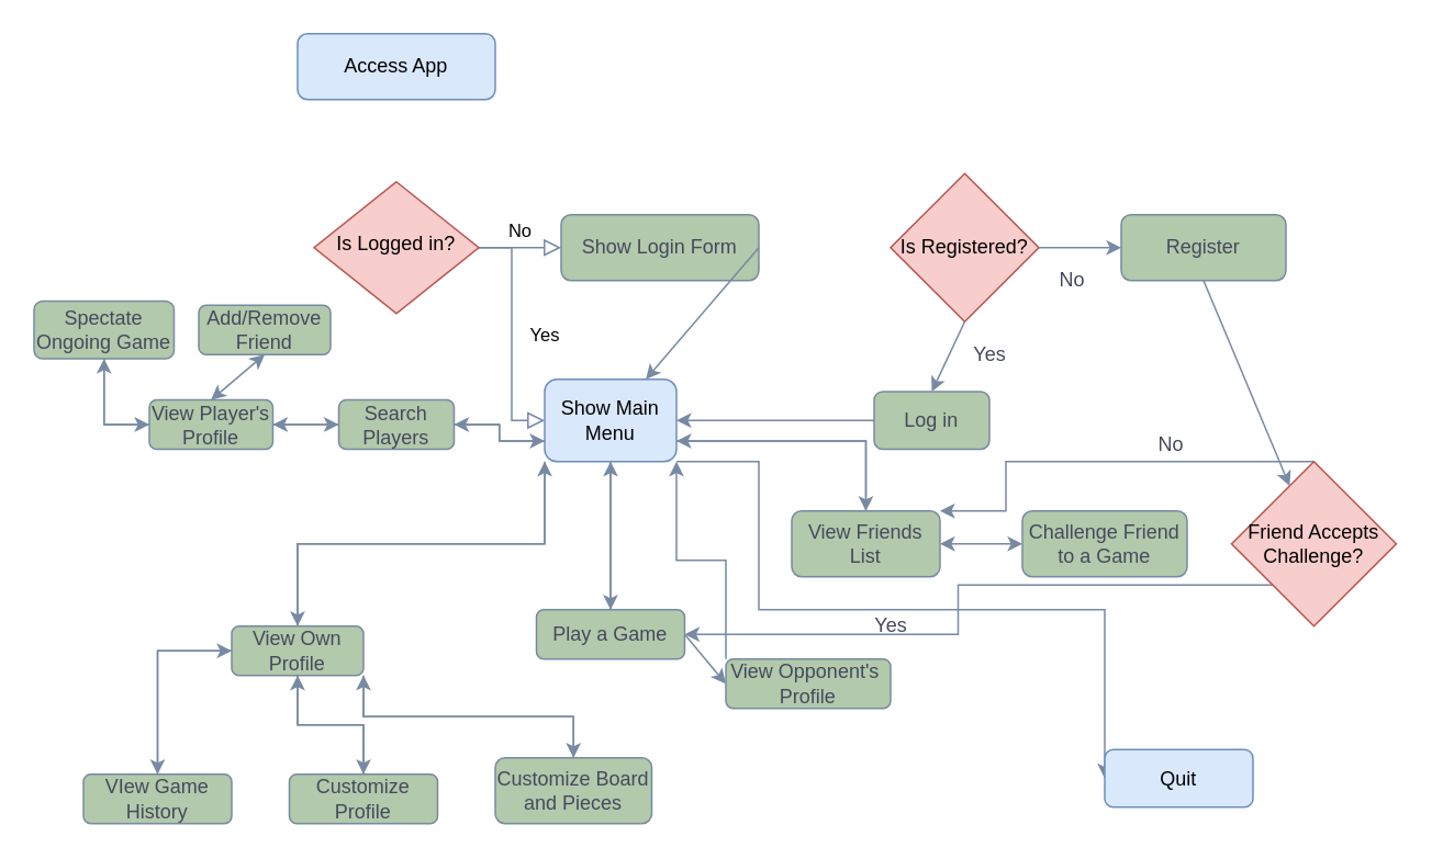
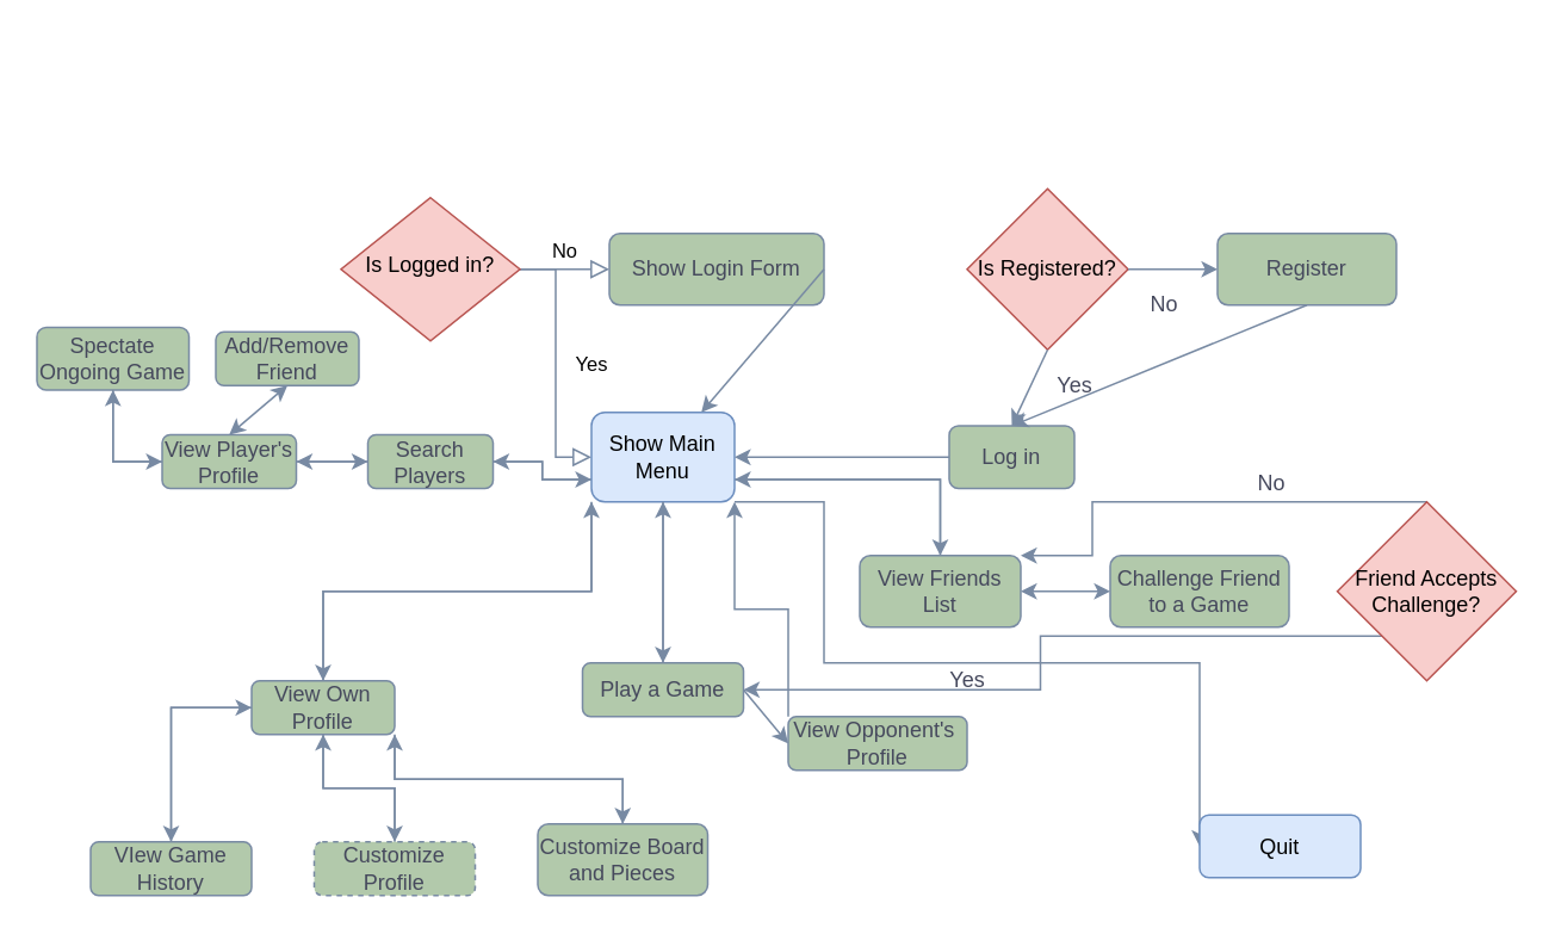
  <mxCell id="0" />
  <mxCell id="1" parent="0" />
- <mxCell id="2" value="Access App" style="rounded=1;whiteSpace=wrap;html=1;fontSize=12;glass=0;strokeWidth=1;shadow=0;fillColor=#dae8fc;strokeColor=#6c8ebf;labelBackgroundColor=none;" parent="1" vertex="1"><mxGeometry x="180" y="20" width="120" height="40" as="geometry" /></mxCell>
  <mxCell id="3" value="Yes" style="rounded=0;html=1;jettySize=auto;orthogonalLoop=1;fontSize=11;endArrow=block;endFill=0;endSize=8;strokeWidth=1;shadow=0;labelBackgroundColor=none;edgeStyle=orthogonalEdgeStyle;entryX=0;entryY=0.5;entryDx=0;entryDy=0;strokeColor=#788AA3;fontColor=default;" parent="1" source="5" target="20" edge="1"><mxGeometry y="20" relative="1" as="geometry"><mxPoint as="offset" /><mxPoint x="240" y="230" as="targetPoint" /></mxGeometry></mxCell>
  <mxCell id="4" value="No" style="edgeStyle=orthogonalEdgeStyle;rounded=0;html=1;jettySize=auto;orthogonalLoop=1;fontSize=11;endArrow=block;endFill=0;endSize=8;strokeWidth=1;shadow=0;labelBackgroundColor=none;strokeColor=#788AA3;fontColor=default;" parent="1" source="5" target="6" edge="1"><mxGeometry y="10" relative="1" as="geometry"><mxPoint as="offset" /></mxGeometry></mxCell>
  <mxCell id="5" value="Is Logged in?" style="rhombus;whiteSpace=wrap;html=1;shadow=0;fontFamily=Helvetica;fontSize=12;align=center;strokeWidth=1;spacing=6;spacingTop=-4;labelBackgroundColor=none;fillColor=#f8cecc;strokeColor=#b85450;" parent="1" vertex="1"><mxGeometry x="190" y="110" width="100" height="80" as="geometry" /></mxCell>
  <mxCell id="6" value="Show Login Form" style="rounded=1;whiteSpace=wrap;html=1;fontSize=12;glass=0;strokeWidth=1;shadow=0;labelBackgroundColor=none;fillColor=#B2C9AB;strokeColor=#788AA3;fontColor=#46495D;" parent="1" vertex="1"><mxGeometry x="340" y="130" width="120" height="40" as="geometry" /></mxCell>
  <mxCell id="7" value="" style="endArrow=classic;html=1;rounded=0;exitX=1;exitY=0.5;exitDx=0;exitDy=0;labelBackgroundColor=none;strokeColor=#788AA3;fontColor=default;" edge="1" parent="1" source="6" target="20"><mxGeometry width="50" height="50" relative="1" as="geometry"><mxPoint x="410" y="270" as="sourcePoint" /><mxPoint x="550" y="146.786" as="targetPoint" /></mxGeometry></mxCell>
  <mxCell id="8" value="Is Registered?" style="rhombus;whiteSpace=wrap;html=1;labelBackgroundColor=none;fillColor=#f8cecc;strokeColor=#b85450;" vertex="1" parent="1"><mxGeometry x="540" y="105" width="90" height="90" as="geometry" /></mxCell>
  <mxCell id="9" value="Log in" style="rounded=1;whiteSpace=wrap;html=1;labelBackgroundColor=none;fillColor=#B2C9AB;strokeColor=#788AA3;fontColor=#46495D;" vertex="1" parent="1"><mxGeometry x="530" y="237.5" width="70" height="35" as="geometry" /></mxCell>
  <mxCell id="10" value="" style="endArrow=classic;html=1;rounded=0;entryX=0.5;entryY=0;entryDx=0;entryDy=0;exitX=0.5;exitY=1;exitDx=0;exitDy=0;labelBackgroundColor=none;strokeColor=#788AA3;fontColor=default;" edge="1" parent="1" source="8" target="9"><mxGeometry width="50" height="50" relative="1" as="geometry"><mxPoint x="585" y="200" as="sourcePoint" /><mxPoint x="460" y="220" as="targetPoint" /></mxGeometry></mxCell>
  <mxCell id="11" value="Yes" style="text;html=1;align=center;verticalAlign=middle;resizable=0;points=[];autosize=1;strokeColor=none;fillColor=none;labelBackgroundColor=none;fontColor=#46495D;" vertex="1" parent="1"><mxGeometry x="580" y="200" width="40" height="30" as="geometry" /></mxCell>
  <mxCell id="12" value="Register" style="rounded=1;whiteSpace=wrap;html=1;labelBackgroundColor=none;fillColor=#B2C9AB;strokeColor=#788AA3;fontColor=#46495D;" vertex="1" parent="1"><mxGeometry x="680" y="130" width="100" height="40" as="geometry" /></mxCell>
  <mxCell id="13" value="" style="endArrow=classic;html=1;rounded=0;exitX=1;exitY=0.5;exitDx=0;exitDy=0;entryX=0;entryY=0.5;entryDx=0;entryDy=0;labelBackgroundColor=none;strokeColor=#788AA3;fontColor=default;" edge="1" parent="1" source="8" target="12"><mxGeometry width="50" height="50" relative="1" as="geometry"><mxPoint x="410" y="270" as="sourcePoint" /><mxPoint x="460" y="220" as="targetPoint" /></mxGeometry></mxCell>
  <mxCell id="14" value="No" style="text;html=1;align=center;verticalAlign=middle;resizable=0;points=[];autosize=1;strokeColor=none;fillColor=none;labelBackgroundColor=none;fontColor=#46495D;" vertex="1" parent="1"><mxGeometry x="630" y="155" width="40" height="30" as="geometry" /></mxCell>
- <mxCell id="15" value="" style="endArrow=classic;html=1;rounded=0;exitX=0.5;exitY=1;exitDx=0;exitDy=0;labelBackgroundColor=none;strokeColor=#788AA3;fontColor=default;" edge="1" parent="1" source="12" target="55"><mxGeometry width="50" height="50" relative="1" as="geometry"><mxPoint x="410" y="270" as="sourcePoint" /><mxPoint x="460" y="220" as="targetPoint" /></mxGeometry></mxCell>
+ <mxCell id="15" value="" style="endArrow=classic;html=1;rounded=0;exitX=0.5;exitY=1;exitDx=0;exitDy=0;entryX=0.5;entryY=0;entryDx=0;entryDy=0;labelBackgroundColor=none;strokeColor=#788AA3;fontColor=default;" edge="1" parent="1" source="12" target="9"><mxGeometry width="50" height="50" relative="1" as="geometry"><mxPoint x="410" y="270" as="sourcePoint" /><mxPoint x="460" y="220" as="targetPoint" /></mxGeometry></mxCell>
  <mxCell id="16" style="edgeStyle=orthogonalEdgeStyle;rounded=0;orthogonalLoop=1;jettySize=auto;html=1;exitX=0;exitY=1;exitDx=0;exitDy=0;entryX=0.5;entryY=0;entryDx=0;entryDy=0;labelBackgroundColor=none;strokeColor=#788AA3;fontColor=default;" edge="1" parent="1" source="20" target="32"><mxGeometry relative="1" as="geometry" /></mxCell>
  <mxCell id="17" style="edgeStyle=orthogonalEdgeStyle;rounded=0;orthogonalLoop=1;jettySize=auto;html=1;exitX=0;exitY=0.75;exitDx=0;exitDy=0;entryX=1;entryY=0.5;entryDx=0;entryDy=0;labelBackgroundColor=none;strokeColor=#788AA3;fontColor=default;" edge="1" parent="1" source="20" target="41"><mxGeometry relative="1" as="geometry" /></mxCell>
  <mxCell id="18" style="edgeStyle=orthogonalEdgeStyle;rounded=0;orthogonalLoop=1;jettySize=auto;html=1;exitX=1;exitY=0.75;exitDx=0;exitDy=0;entryX=0.5;entryY=0;entryDx=0;entryDy=0;labelBackgroundColor=none;strokeColor=#788AA3;fontColor=default;" edge="1" parent="1" source="20" target="49"><mxGeometry relative="1" as="geometry" /></mxCell>
  <mxCell id="19" style="edgeStyle=orthogonalEdgeStyle;rounded=0;orthogonalLoop=1;jettySize=auto;html=1;exitX=1;exitY=1;exitDx=0;exitDy=0;entryX=0;entryY=0.5;entryDx=0;entryDy=0;strokeColor=#788AA3;fontColor=#46495D;fillColor=#B2C9AB;" edge="1" parent="1" source="20" target="58"><mxGeometry relative="1" as="geometry"><Array as="points"><mxPoint x="460" y="280" /><mxPoint x="460" y="370" /><mxPoint x="670" y="370" /></Array></mxGeometry></mxCell>
  <mxCell id="20" value="Show Main Menu" style="rounded=1;whiteSpace=wrap;html=1;labelBackgroundColor=none;fillColor=#dae8fc;strokeColor=#6c8ebf;" vertex="1" parent="1"><mxGeometry x="330" y="230" width="80" height="50" as="geometry" /></mxCell>
  <mxCell id="21" value="" style="endArrow=classic;html=1;rounded=0;exitX=0;exitY=0.5;exitDx=0;exitDy=0;entryX=1;entryY=0.5;entryDx=0;entryDy=0;labelBackgroundColor=none;strokeColor=#788AA3;fontColor=default;" edge="1" parent="1" source="9" target="20"><mxGeometry width="50" height="50" relative="1" as="geometry"><mxPoint x="410" y="270" as="sourcePoint" /><mxPoint x="460" y="220" as="targetPoint" /><Array as="points" /></mxGeometry></mxCell>
  <mxCell id="22" style="edgeStyle=orthogonalEdgeStyle;rounded=0;orthogonalLoop=1;jettySize=auto;html=1;exitX=0.5;exitY=0;exitDx=0;exitDy=0;labelBackgroundColor=none;strokeColor=#788AA3;fontColor=default;" edge="1" parent="1" source="23"><mxGeometry relative="1" as="geometry"><mxPoint x="370" y="280" as="targetPoint" /></mxGeometry></mxCell>
  <mxCell id="23" value="Play a Game" style="rounded=1;whiteSpace=wrap;html=1;labelBackgroundColor=none;fillColor=#B2C9AB;strokeColor=#788AA3;fontColor=#46495D;" vertex="1" parent="1"><mxGeometry x="325" y="370" width="90" height="30" as="geometry" /></mxCell>
  <mxCell id="24" value="" style="endArrow=classic;html=1;rounded=0;exitX=0.5;exitY=1;exitDx=0;exitDy=0;entryX=0.5;entryY=0;entryDx=0;entryDy=0;labelBackgroundColor=none;strokeColor=#788AA3;fontColor=default;" edge="1" parent="1" source="20" target="23"><mxGeometry width="50" height="50" relative="1" as="geometry"><mxPoint x="410" y="440" as="sourcePoint" /><mxPoint x="460" y="390" as="targetPoint" /></mxGeometry></mxCell>
  <mxCell id="25" style="edgeStyle=orthogonalEdgeStyle;rounded=0;orthogonalLoop=1;jettySize=auto;html=1;exitX=0;exitY=0;exitDx=0;exitDy=0;entryX=1;entryY=1;entryDx=0;entryDy=0;labelBackgroundColor=none;strokeColor=#788AA3;fontColor=default;" edge="1" parent="1" source="26" target="20"><mxGeometry relative="1" as="geometry" /></mxCell>
  <mxCell id="26" value="View Opponent's&amp;nbsp;&lt;br&gt;Profile" style="rounded=1;whiteSpace=wrap;html=1;labelBackgroundColor=none;fillColor=#B2C9AB;strokeColor=#788AA3;fontColor=#46495D;" vertex="1" parent="1"><mxGeometry x="440" y="400" width="100" height="30" as="geometry" /></mxCell>
  <mxCell id="27" value="" style="endArrow=classic;html=1;rounded=0;exitX=1;exitY=0.5;exitDx=0;exitDy=0;entryX=0;entryY=0.5;entryDx=0;entryDy=0;labelBackgroundColor=none;strokeColor=#788AA3;fontColor=default;" edge="1" parent="1" source="23" target="26"><mxGeometry width="50" height="50" relative="1" as="geometry"><mxPoint x="410" y="500" as="sourcePoint" /><mxPoint x="460" y="450" as="targetPoint" /></mxGeometry></mxCell>
  <mxCell id="28" style="edgeStyle=orthogonalEdgeStyle;rounded=0;orthogonalLoop=1;jettySize=auto;html=1;exitX=0;exitY=0.5;exitDx=0;exitDy=0;entryX=0.5;entryY=0;entryDx=0;entryDy=0;labelBackgroundColor=none;strokeColor=#788AA3;fontColor=default;" edge="1" parent="1" source="32" target="34"><mxGeometry relative="1" as="geometry" /></mxCell>
  <mxCell id="29" style="edgeStyle=orthogonalEdgeStyle;rounded=0;orthogonalLoop=1;jettySize=auto;html=1;exitX=0.5;exitY=1;exitDx=0;exitDy=0;entryX=0.5;entryY=0;entryDx=0;entryDy=0;labelBackgroundColor=none;strokeColor=#788AA3;fontColor=default;" edge="1" parent="1" source="32" target="36"><mxGeometry relative="1" as="geometry" /></mxCell>
  <mxCell id="30" style="edgeStyle=orthogonalEdgeStyle;rounded=0;orthogonalLoop=1;jettySize=auto;html=1;exitX=1;exitY=1;exitDx=0;exitDy=0;entryX=0.5;entryY=0;entryDx=0;entryDy=0;labelBackgroundColor=none;strokeColor=#788AA3;fontColor=default;" edge="1" parent="1" source="32" target="38"><mxGeometry relative="1" as="geometry" /></mxCell>
  <mxCell id="31" style="edgeStyle=orthogonalEdgeStyle;rounded=0;orthogonalLoop=1;jettySize=auto;html=1;exitX=0.5;exitY=0;exitDx=0;exitDy=0;entryX=0;entryY=1;entryDx=0;entryDy=0;labelBackgroundColor=none;strokeColor=#788AA3;fontColor=default;" edge="1" parent="1" source="32" target="20"><mxGeometry relative="1" as="geometry" /></mxCell>
  <mxCell id="32" value="View Own Profile" style="rounded=1;whiteSpace=wrap;html=1;labelBackgroundColor=none;fillColor=#B2C9AB;strokeColor=#788AA3;fontColor=#46495D;" vertex="1" parent="1"><mxGeometry x="140" y="380" width="80" height="30" as="geometry" /></mxCell>
  <mxCell id="33" style="edgeStyle=orthogonalEdgeStyle;rounded=0;orthogonalLoop=1;jettySize=auto;html=1;exitX=0.5;exitY=0;exitDx=0;exitDy=0;entryX=0;entryY=0.5;entryDx=0;entryDy=0;labelBackgroundColor=none;strokeColor=#788AA3;fontColor=default;" edge="1" parent="1" source="34" target="32"><mxGeometry relative="1" as="geometry" /></mxCell>
  <mxCell id="34" value="VIew Game History" style="rounded=1;whiteSpace=wrap;html=1;labelBackgroundColor=none;fillColor=#B2C9AB;strokeColor=#788AA3;fontColor=#46495D;" vertex="1" parent="1"><mxGeometry x="50" y="470" width="90" height="30" as="geometry" /></mxCell>
  <mxCell id="35" style="edgeStyle=orthogonalEdgeStyle;rounded=0;orthogonalLoop=1;jettySize=auto;html=1;exitX=0.5;exitY=0;exitDx=0;exitDy=0;entryX=0.5;entryY=1;entryDx=0;entryDy=0;labelBackgroundColor=none;strokeColor=#788AA3;fontColor=default;" edge="1" parent="1" source="36" target="32"><mxGeometry relative="1" as="geometry" /></mxCell>
- <mxCell id="36" value="Customize&lt;br&gt;Profile" style="rounded=1;whiteSpace=wrap;html=1;labelBackgroundColor=none;fillColor=#B2C9AB;strokeColor=#788AA3;fontColor=#46495D;" vertex="1" parent="1"><mxGeometry x="175" y="470" width="90" height="30" as="geometry" /></mxCell>
+ <mxCell id="36" value="Customize&lt;br&gt;Profile" style="rounded=1;whiteSpace=wrap;html=1;labelBackgroundColor=none;fillColor=#B2C9AB;strokeColor=#788AA3;fontColor=#46495D;dashed=1;" vertex="1" parent="1"><mxGeometry x="175" y="470" width="90" height="30" as="geometry" /></mxCell>
  <mxCell id="37" style="edgeStyle=orthogonalEdgeStyle;rounded=0;orthogonalLoop=1;jettySize=auto;html=1;exitX=0.5;exitY=0;exitDx=0;exitDy=0;entryX=1;entryY=1;entryDx=0;entryDy=0;labelBackgroundColor=none;strokeColor=#788AA3;fontColor=default;" edge="1" parent="1" source="38" target="32"><mxGeometry relative="1" as="geometry" /></mxCell>
  <mxCell id="38" value="Customize Board&lt;br&gt;and Pieces" style="rounded=1;whiteSpace=wrap;html=1;labelBackgroundColor=none;fillColor=#B2C9AB;strokeColor=#788AA3;fontColor=#46495D;" vertex="1" parent="1"><mxGeometry x="300" y="460" width="95" height="40" as="geometry" /></mxCell>
  <mxCell id="39" style="edgeStyle=orthogonalEdgeStyle;rounded=0;orthogonalLoop=1;jettySize=auto;html=1;exitX=1;exitY=0.5;exitDx=0;exitDy=0;entryX=0;entryY=0.75;entryDx=0;entryDy=0;labelBackgroundColor=none;strokeColor=#788AA3;fontColor=default;" edge="1" parent="1" source="41" target="20"><mxGeometry relative="1" as="geometry" /></mxCell>
  <mxCell id="40" style="edgeStyle=orthogonalEdgeStyle;rounded=0;orthogonalLoop=1;jettySize=auto;html=1;exitX=0;exitY=0.5;exitDx=0;exitDy=0;entryX=1;entryY=0.5;entryDx=0;entryDy=0;labelBackgroundColor=none;strokeColor=#788AA3;fontColor=default;" edge="1" parent="1" source="41" target="44"><mxGeometry relative="1" as="geometry" /></mxCell>
  <mxCell id="41" value="Search&lt;br&gt;Players" style="rounded=1;whiteSpace=wrap;html=1;labelBackgroundColor=none;fillColor=#B2C9AB;strokeColor=#788AA3;fontColor=#46495D;" vertex="1" parent="1"><mxGeometry x="205" y="242.5" width="70" height="30" as="geometry" /></mxCell>
  <mxCell id="42" style="edgeStyle=orthogonalEdgeStyle;rounded=0;orthogonalLoop=1;jettySize=auto;html=1;exitX=1;exitY=0.5;exitDx=0;exitDy=0;entryX=0;entryY=0.5;entryDx=0;entryDy=0;labelBackgroundColor=none;strokeColor=#788AA3;fontColor=default;" edge="1" parent="1" source="44" target="41"><mxGeometry relative="1" as="geometry" /></mxCell>
  <mxCell id="43" style="edgeStyle=orthogonalEdgeStyle;rounded=0;orthogonalLoop=1;jettySize=auto;html=1;exitX=0;exitY=0.5;exitDx=0;exitDy=0;entryX=0.5;entryY=1;entryDx=0;entryDy=0;labelBackgroundColor=none;strokeColor=#788AA3;fontColor=default;" edge="1" parent="1" source="44" target="47"><mxGeometry relative="1" as="geometry" /></mxCell>
  <mxCell id="44" value="View Player's&lt;br&gt;Profile" style="rounded=1;whiteSpace=wrap;html=1;labelBackgroundColor=none;fillColor=#B2C9AB;strokeColor=#788AA3;fontColor=#46495D;" vertex="1" parent="1"><mxGeometry x="90" y="242.5" width="75" height="30" as="geometry" /></mxCell>
  <mxCell id="45" value="Add/Remove&lt;br&gt;Friend" style="rounded=1;whiteSpace=wrap;html=1;labelBackgroundColor=none;fillColor=#B2C9AB;strokeColor=#788AA3;fontColor=#46495D;" vertex="1" parent="1"><mxGeometry x="120" y="185" width="80" height="30" as="geometry" /></mxCell>
  <mxCell id="46" style="edgeStyle=orthogonalEdgeStyle;rounded=0;orthogonalLoop=1;jettySize=auto;html=1;exitX=0.5;exitY=1;exitDx=0;exitDy=0;entryX=0;entryY=0.5;entryDx=0;entryDy=0;labelBackgroundColor=none;strokeColor=#788AA3;fontColor=default;" edge="1" parent="1" source="47" target="44"><mxGeometry relative="1" as="geometry" /></mxCell>
  <mxCell id="47" value="Spectate Ongoing Game" style="rounded=1;whiteSpace=wrap;html=1;labelBackgroundColor=none;fillColor=#B2C9AB;strokeColor=#788AA3;fontColor=#46495D;" vertex="1" parent="1"><mxGeometry y="182.5" width="85" height="35" as="geometry" x="20" /></mxCell>
  <mxCell id="48" style="edgeStyle=orthogonalEdgeStyle;rounded=0;orthogonalLoop=1;jettySize=auto;html=1;exitX=0.5;exitY=0;exitDx=0;exitDy=0;entryX=1;entryY=0.75;entryDx=0;entryDy=0;labelBackgroundColor=none;strokeColor=#788AA3;fontColor=default;" edge="1" parent="1" source="49" target="20"><mxGeometry relative="1" as="geometry" /></mxCell>
  <mxCell id="49" value="View Friends List" style="rounded=1;whiteSpace=wrap;html=1;labelBackgroundColor=none;fillColor=#B2C9AB;strokeColor=#788AA3;fontColor=#46495D;" vertex="1" parent="1"><mxGeometry x="480" y="310" width="90" height="40" as="geometry" /></mxCell>
  <mxCell id="50" value="Challenge Friend to a Game" style="rounded=1;whiteSpace=wrap;html=1;labelBackgroundColor=none;fillColor=#B2C9AB;strokeColor=#788AA3;fontColor=#46495D;" vertex="1" parent="1"><mxGeometry x="620" y="310" width="100" height="40" as="geometry" /></mxCell>
  <mxCell id="51" value="" style="endArrow=classic;startArrow=classic;html=1;rounded=0;exitX=1;exitY=0.5;exitDx=0;exitDy=0;entryX=0;entryY=0.5;entryDx=0;entryDy=0;labelBackgroundColor=none;strokeColor=#788AA3;fontColor=default;" edge="1" parent="1" source="49" target="50"><mxGeometry width="50" height="50" relative="1" as="geometry"><mxPoint x="580" y="390" as="sourcePoint" /><mxPoint x="630" y="340" as="targetPoint" /></mxGeometry></mxCell>
  <mxCell id="52" value="" style="endArrow=classic;startArrow=classic;html=1;rounded=0;exitX=0.5;exitY=0;exitDx=0;exitDy=0;entryX=0.5;entryY=1;entryDx=0;entryDy=0;labelBackgroundColor=none;strokeColor=#788AA3;fontColor=default;" edge="1" parent="1" source="44" target="45"><mxGeometry width="50" height="50" relative="1" as="geometry"><mxPoint x="115" y="155" as="sourcePoint" /><mxPoint x="165" y="105" as="targetPoint" /></mxGeometry></mxCell>
  <mxCell id="53" style="edgeStyle=orthogonalEdgeStyle;rounded=0;orthogonalLoop=1;jettySize=auto;html=1;exitX=0;exitY=1;exitDx=0;exitDy=0;entryX=1;entryY=0.5;entryDx=0;entryDy=0;labelBackgroundColor=none;strokeColor=#788AA3;fontColor=default;" edge="1" parent="1" source="55" target="23"><mxGeometry relative="1" as="geometry" /></mxCell>
  <mxCell id="54" style="edgeStyle=orthogonalEdgeStyle;rounded=0;orthogonalLoop=1;jettySize=auto;html=1;exitX=0.5;exitY=0;exitDx=0;exitDy=0;entryX=1;entryY=0;entryDx=0;entryDy=0;labelBackgroundColor=none;strokeColor=#788AA3;fontColor=default;" edge="1" parent="1" source="55" target="49"><mxGeometry relative="1" as="geometry"><Array as="points"><mxPoint x="610" y="280" /><mxPoint x="610" y="310" /></Array></mxGeometry></mxCell>
  <mxCell id="55" value="Friend Accepts Challenge?" style="rhombus;whiteSpace=wrap;html=1;labelBackgroundColor=none;fillColor=#f8cecc;strokeColor=#b85450;" vertex="1" parent="1"><mxGeometry x="747" y="280" width="100" height="100" as="geometry" /></mxCell>
  <mxCell id="56" value="Yes" style="text;html=1;align=center;verticalAlign=middle;resizable=0;points=[];autosize=1;strokeColor=none;fillColor=none;labelBackgroundColor=none;fontColor=#46495D;" vertex="1" parent="1"><mxGeometry x="520" y="365" width="40" height="30" as="geometry" /></mxCell>
  <mxCell id="57" value="No" style="text;html=1;align=center;verticalAlign=middle;resizable=0;points=[];autosize=1;strokeColor=none;fillColor=none;labelBackgroundColor=none;fontColor=#46495D;" vertex="1" parent="1"><mxGeometry x="690" y="255" width="40" height="30" as="geometry" /></mxCell>
  <mxCell id="58" value="Quit" style="rounded=1;whiteSpace=wrap;html=1;strokeColor=#6c8ebf;fillColor=#dae8fc;" vertex="1" parent="1"><mxGeometry x="670" y="455" width="90" height="35" as="geometry" /></mxCell>
